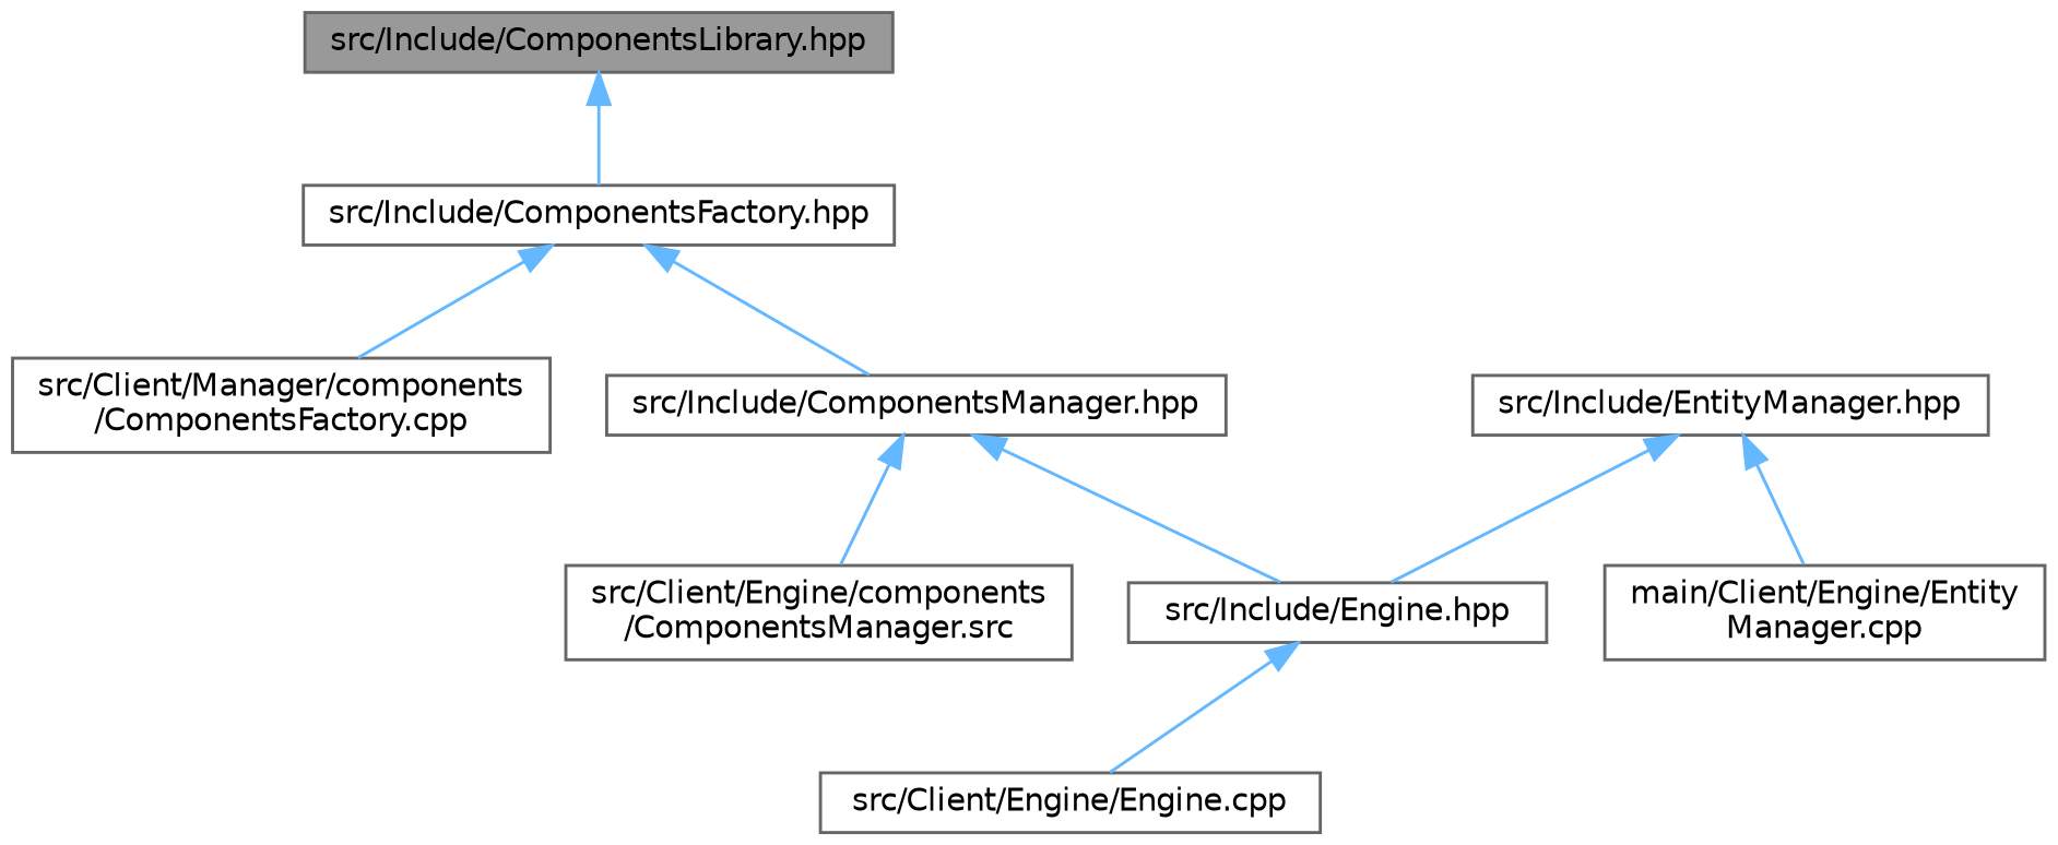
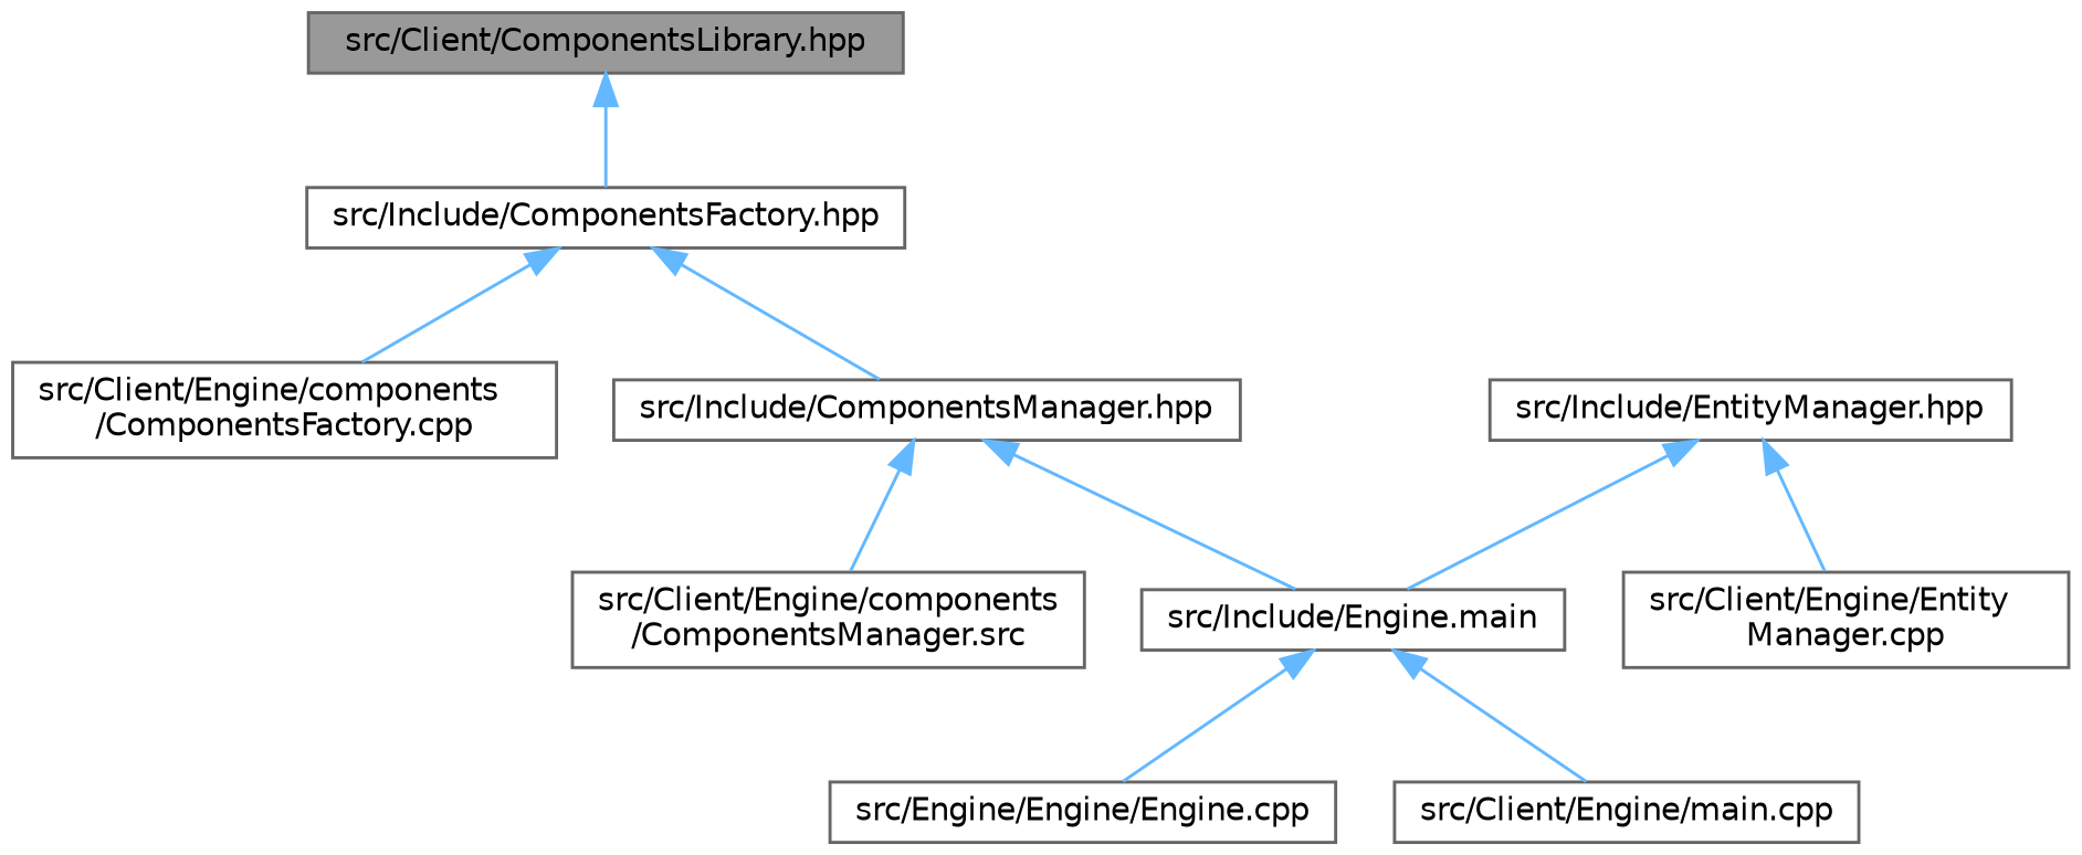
  digraph {
    node [color=grey40 fillcolor=white fontname=Helvetica fontsize=10 shape=box style=filled]
    edge [color=steelblue1 dir=back fontname=Helvetica fontsize=10 labelfontname=Helvetica labelfontsize=10 style=solid]
-   n1 [color=gray40 fillcolor=grey60 fontcolor=black height=0.2 label="src/Include/ComponentsLibrary.hpp" width=0.4]
+   n1 [color=gray40 fillcolor=grey60 fontcolor=black height=0.2 label="src/Client/ComponentsLibrary.hpp" width=0.4]
    n2 [height=0.2 label="src/Include/ComponentsFactory.hpp" width=0.4]
-   n3 [height=0.2 label="src/Client/Manager/components\l/ComponentsFactory.cpp" width=0.4]
+   n3 [height=0.2 label="src/Client/Engine/components\l/ComponentsFactory.cpp" width=0.4]
    n4 [height=0.2 label="src/Include/ComponentsManager.hpp" width=0.4]
    n5 [height=0.2 label="src/Client/Engine/components\l/ComponentsManager.src" width=0.4]
-   n6 [height=0.2 label="src/Include/Engine.hpp" width=0.4]
-   n7 [height=0.2 label="src/Client/Engine/Engine.cpp" width=0.4]
+   n6 [height=0.2 label="src/Include/Engine.main" width=0.4]
+   n7 [height=0.2 label="src/Engine/Engine/Engine.cpp" width=0.4]
+   n8 [height=0.2 label="src/Client/Engine/main.cpp" width=0.4]
    n9 [height=0.2 label="src/Include/EntityManager.hpp" width=0.4]
-   n10 [height=0.2 label="main/Client/Engine/Entity\lManager.cpp" width=0.4]
+   n10 [height=0.2 label="src/Client/Engine/Entity\lManager.cpp" width=0.4]
    n1 -> n2
    n2 -> n3
    n2 -> n4
    n4 -> n5
    n4 -> n6
    n6 -> n7
+   n6 -> n8
    n9 -> n6
    n9 -> n10
  }
